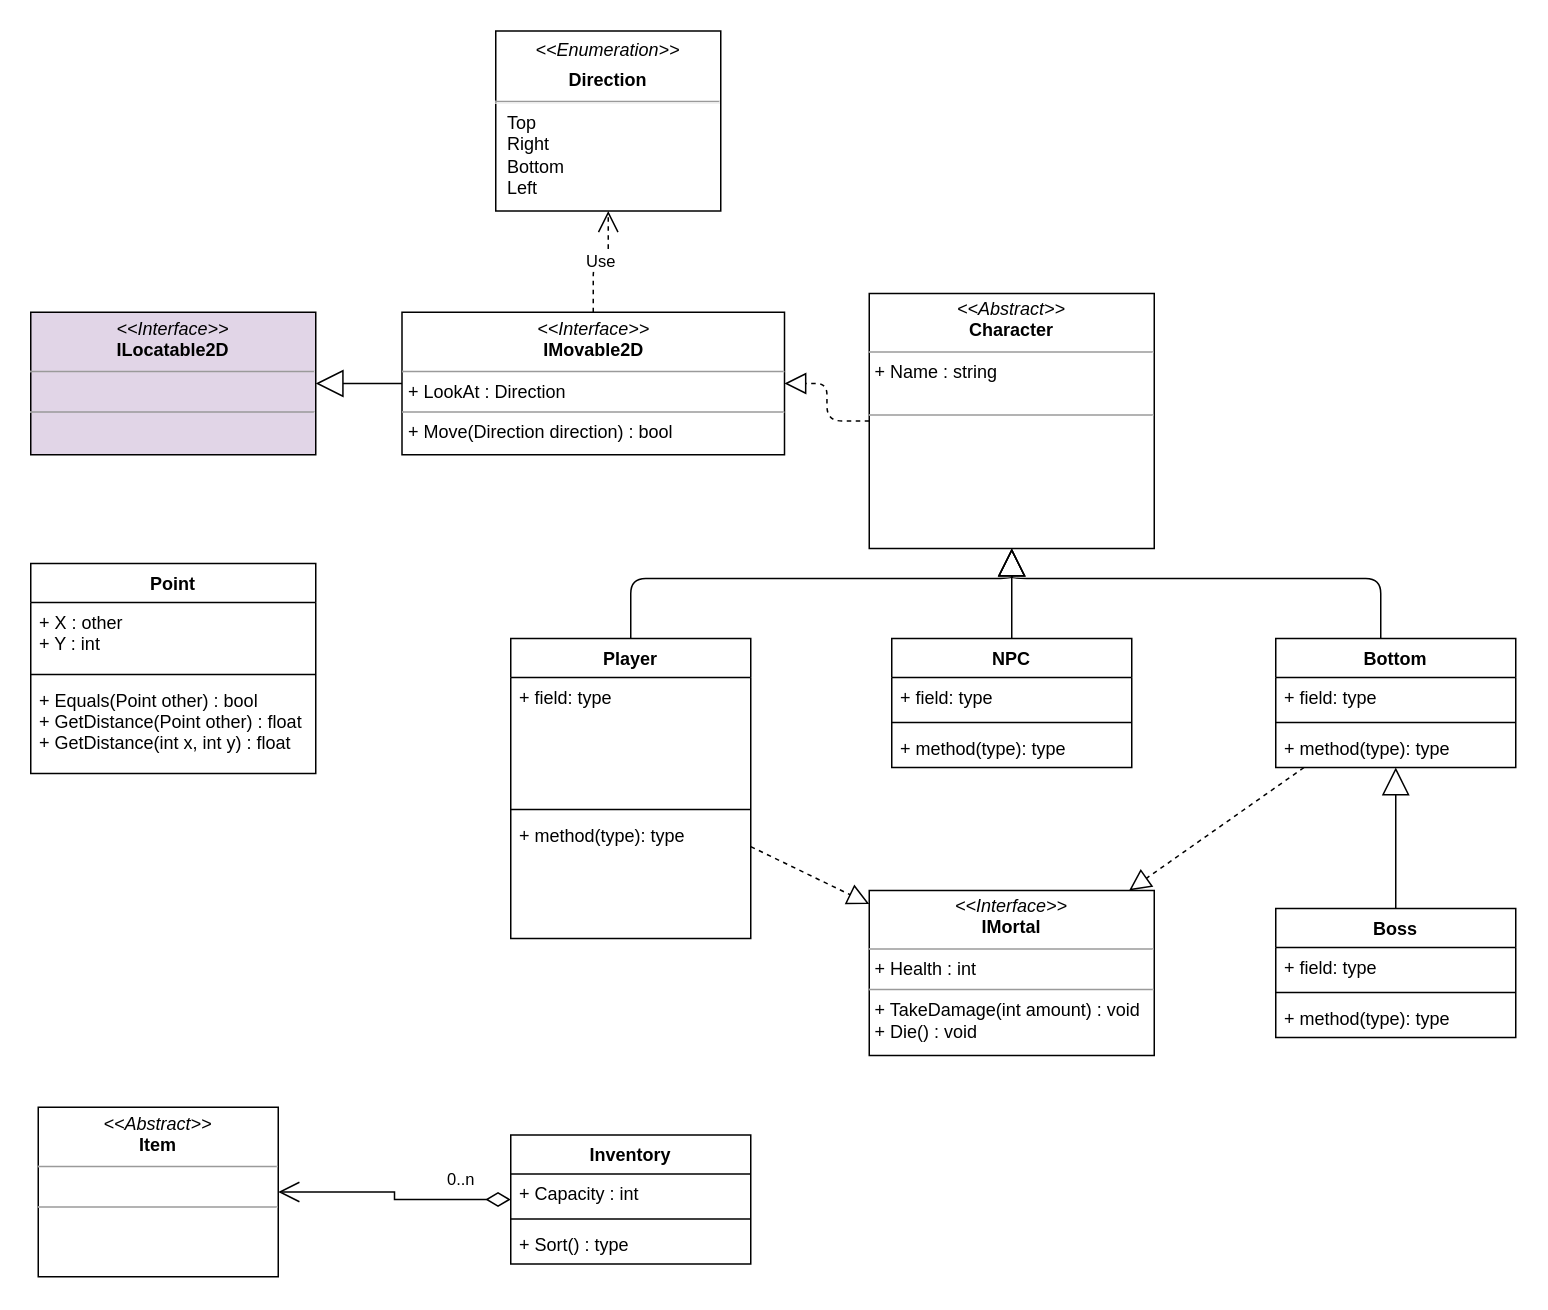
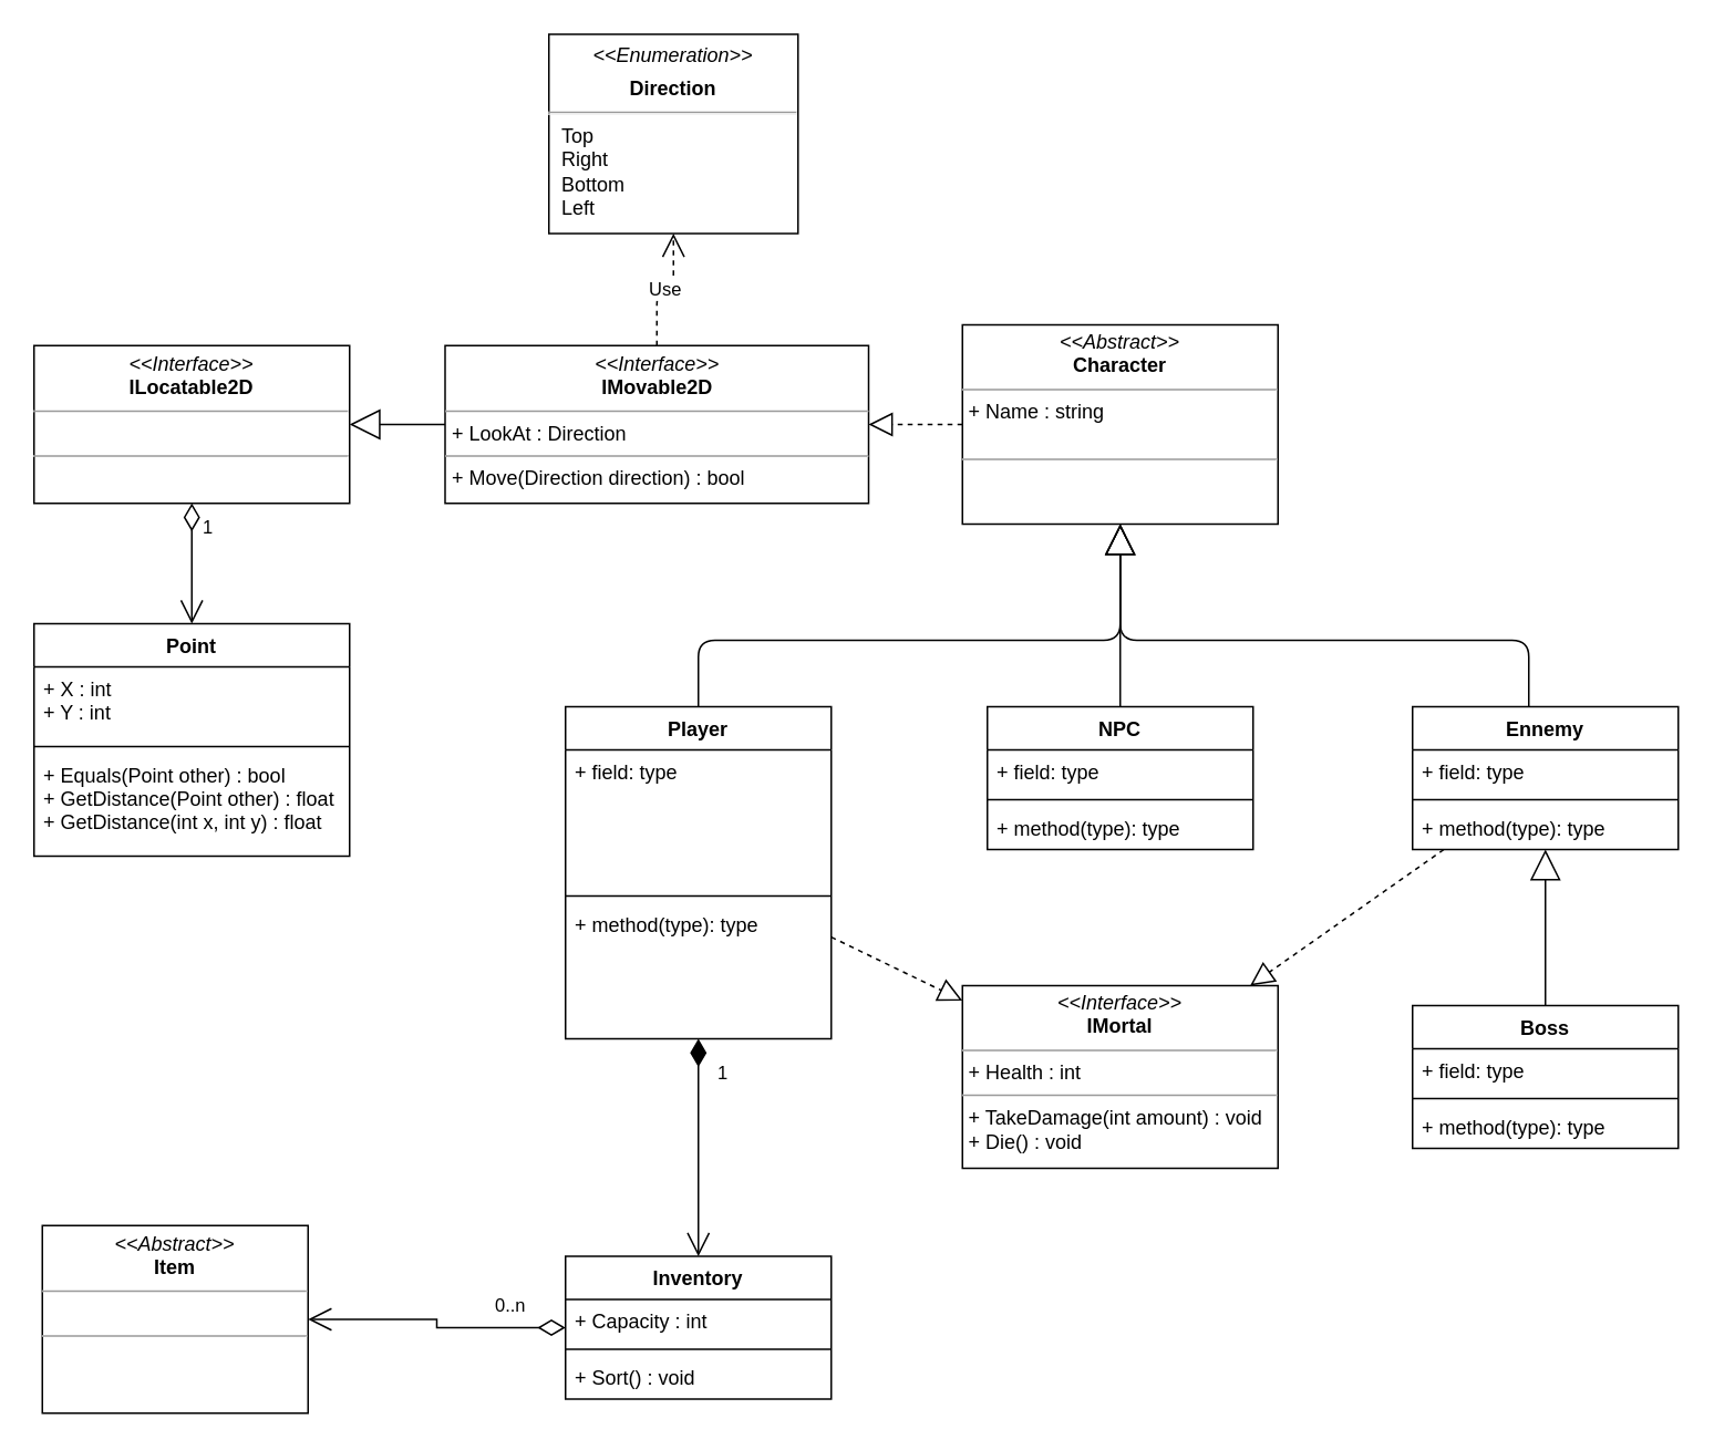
  <mxCell id="0" />
  <mxCell id="1" parent="0" />
  <mxCell id="2" value="NPC" style="swimlane;fontStyle=1;align=center;verticalAlign=top;childLayout=stackLayout;horizontal=1;startSize=26;horizontalStack=0;resizeParent=1;resizeParentMax=0;resizeLast=0;collapsible=1;marginBottom=0;" parent="1" vertex="1"><mxGeometry x="594" y="425" width="160" height="86" as="geometry" /></mxCell>
  <mxCell id="3" value="+ field: type" style="text;strokeColor=none;fillColor=none;align=left;verticalAlign=top;spacingLeft=4;spacingRight=4;overflow=hidden;rotatable=0;points=[[0,0.5],[1,0.5]];portConstraint=eastwest;" parent="2" vertex="1"><mxGeometry y="26" width="160" height="26" as="geometry" /></mxCell>
  <mxCell id="4" value="" style="line;strokeWidth=1;fillColor=none;align=left;verticalAlign=middle;spacingTop=-1;spacingLeft=3;spacingRight=3;rotatable=0;labelPosition=right;points=[];portConstraint=eastwest;" parent="2" vertex="1"><mxGeometry y="52" width="160" height="8" as="geometry" /></mxCell>
  <mxCell id="5" value="+ method(type): type" style="text;strokeColor=none;fillColor=none;align=left;verticalAlign=top;spacingLeft=4;spacingRight=4;overflow=hidden;rotatable=0;points=[[0,0.5],[1,0.5]];portConstraint=eastwest;" parent="2" vertex="1"><mxGeometry y="60" width="160" height="26" as="geometry" /></mxCell>
- <mxCell id="6" value="Bottom" style="swimlane;fontStyle=1;align=center;verticalAlign=top;childLayout=stackLayout;horizontal=1;startSize=26;horizontalStack=0;resizeParent=1;resizeParentMax=0;resizeLast=0;collapsible=1;marginBottom=0;" parent="1" vertex="1"><mxGeometry x="850" y="425" width="160" height="86" as="geometry" /></mxCell>
+ <mxCell id="6" value="Ennemy" style="swimlane;fontStyle=1;align=center;verticalAlign=top;childLayout=stackLayout;horizontal=1;startSize=26;horizontalStack=0;resizeParent=1;resizeParentMax=0;resizeLast=0;collapsible=1;marginBottom=0;" parent="1" vertex="1"><mxGeometry x="850" y="425" width="160" height="86" as="geometry" /></mxCell>
  <mxCell id="7" value="+ field: type" style="text;strokeColor=none;fillColor=none;align=left;verticalAlign=top;spacingLeft=4;spacingRight=4;overflow=hidden;rotatable=0;points=[[0,0.5],[1,0.5]];portConstraint=eastwest;" parent="6" vertex="1"><mxGeometry y="26" width="160" height="26" as="geometry" /></mxCell>
  <mxCell id="8" value="" style="line;strokeWidth=1;fillColor=none;align=left;verticalAlign=middle;spacingTop=-1;spacingLeft=3;spacingRight=3;rotatable=0;labelPosition=right;points=[];portConstraint=eastwest;" parent="6" vertex="1"><mxGeometry y="52" width="160" height="8" as="geometry" /></mxCell>
  <mxCell id="9" value="+ method(type): type" style="text;strokeColor=none;fillColor=none;align=left;verticalAlign=top;spacingLeft=4;spacingRight=4;overflow=hidden;rotatable=0;points=[[0,0.5],[1,0.5]];portConstraint=eastwest;" parent="6" vertex="1"><mxGeometry y="60" width="160" height="26" as="geometry" /></mxCell>
  <mxCell id="10" value="Player" style="swimlane;fontStyle=1;align=center;verticalAlign=top;childLayout=stackLayout;horizontal=1;startSize=26;horizontalStack=0;resizeParent=1;resizeParentMax=0;resizeLast=0;collapsible=1;marginBottom=0;strokeWidth=1;" parent="1" vertex="1"><mxGeometry x="340" y="425" width="160" height="200" as="geometry" /></mxCell>
  <mxCell id="11" value="+ field: type" style="text;strokeColor=none;fillColor=none;align=left;verticalAlign=top;spacingLeft=4;spacingRight=4;overflow=hidden;rotatable=0;points=[[0,0.5],[1,0.5]];portConstraint=eastwest;" parent="10" vertex="1"><mxGeometry y="26" width="160" height="84" as="geometry" /></mxCell>
  <mxCell id="12" value="" style="line;strokeWidth=1;fillColor=none;align=left;verticalAlign=middle;spacingTop=-1;spacingLeft=3;spacingRight=3;rotatable=0;labelPosition=right;points=[];portConstraint=eastwest;" parent="10" vertex="1"><mxGeometry y="110" width="160" height="8" as="geometry" /></mxCell>
  <mxCell id="13" value="+ method(type): type" style="text;strokeColor=none;fillColor=none;align=left;verticalAlign=top;spacingLeft=4;spacingRight=4;overflow=hidden;rotatable=0;points=[[0,0.5],[1,0.5]];portConstraint=eastwest;" parent="10" vertex="1"><mxGeometry y="118" width="160" height="82" as="geometry" /></mxCell>
  <mxCell id="14" value="&lt;p style=&quot;margin: 0px ; margin-top: 4px ; text-align: center&quot;&gt;&lt;i&gt;&amp;lt;&amp;lt;Interface&amp;gt;&amp;gt;&lt;/i&gt;&lt;br&gt;&lt;b&gt;IMortal&lt;/b&gt;&lt;/p&gt;&lt;hr size=&quot;1&quot;&gt;&lt;p style=&quot;margin: 0px ; margin-left: 4px&quot;&gt;+ Health : int&lt;br&gt;&lt;/p&gt;&lt;hr size=&quot;1&quot;&gt;&lt;p style=&quot;margin: 0px ; margin-left: 4px&quot;&gt;+ TakeDamage(int amount) : void&lt;br&gt;&lt;/p&gt;&lt;p style=&quot;margin: 0px ; margin-left: 4px&quot;&gt;+ Die() : void&lt;/p&gt;" style="verticalAlign=top;align=left;overflow=fill;fontSize=12;fontFamily=Helvetica;html=1;" parent="1" vertex="1"><mxGeometry x="579" y="593" width="190" height="110" as="geometry" /></mxCell>
  <mxCell id="15" value="Boss" style="swimlane;fontStyle=1;align=center;verticalAlign=top;childLayout=stackLayout;horizontal=1;startSize=26;horizontalStack=0;resizeParent=1;resizeParentMax=0;resizeLast=0;collapsible=1;marginBottom=0;" parent="1" vertex="1"><mxGeometry x="850" y="605" width="160" height="86" as="geometry" /></mxCell>
  <mxCell id="16" value="+ field: type" style="text;strokeColor=none;fillColor=none;align=left;verticalAlign=top;spacingLeft=4;spacingRight=4;overflow=hidden;rotatable=0;points=[[0,0.5],[1,0.5]];portConstraint=eastwest;" parent="15" vertex="1"><mxGeometry y="26" width="160" height="26" as="geometry" /></mxCell>
  <mxCell id="17" value="" style="line;strokeWidth=1;fillColor=none;align=left;verticalAlign=middle;spacingTop=-1;spacingLeft=3;spacingRight=3;rotatable=0;labelPosition=right;points=[];portConstraint=eastwest;" parent="15" vertex="1"><mxGeometry y="52" width="160" height="8" as="geometry" /></mxCell>
  <mxCell id="18" value="+ method(type): type" style="text;strokeColor=none;fillColor=none;align=left;verticalAlign=top;spacingLeft=4;spacingRight=4;overflow=hidden;rotatable=0;points=[[0,0.5],[1,0.5]];portConstraint=eastwest;" parent="15" vertex="1"><mxGeometry y="60" width="160" height="26" as="geometry" /></mxCell>
- <mxCell id="19" value="&lt;p style=&quot;margin: 0px ; margin-top: 4px ; text-align: center&quot;&gt;&lt;i&gt;&amp;lt;&amp;lt;Abstract&amp;gt;&amp;gt;&lt;/i&gt;&lt;br&gt;&lt;b&gt;Character&lt;/b&gt;&lt;/p&gt;&lt;hr size=&quot;1&quot;&gt;&lt;p style=&quot;margin: 0px ; margin-left: 4px&quot;&gt;+ Name : string&lt;br&gt;&lt;/p&gt;&lt;p style=&quot;margin: 0px ; margin-left: 4px&quot;&gt;&lt;br&gt;&lt;/p&gt;&lt;hr size=&quot;1&quot;&gt;&lt;p style=&quot;margin: 0px ; margin-left: 4px&quot;&gt;&lt;br&gt;&lt;/p&gt;" style="verticalAlign=top;align=left;overflow=fill;fontSize=12;fontFamily=Helvetica;html=1;" parent="1" vertex="1"><mxGeometry x="579" y="195" width="190" height="170" as="geometry" /></mxCell>
+ <mxCell id="19" value="&lt;p style=&quot;margin: 0px ; margin-top: 4px ; text-align: center&quot;&gt;&lt;i&gt;&amp;lt;&amp;lt;Abstract&amp;gt;&amp;gt;&lt;/i&gt;&lt;br&gt;&lt;b&gt;Character&lt;/b&gt;&lt;/p&gt;&lt;hr size=&quot;1&quot;&gt;&lt;p style=&quot;margin: 0px ; margin-left: 4px&quot;&gt;+ Name : string&lt;br&gt;&lt;/p&gt;&lt;p style=&quot;margin: 0px ; margin-left: 4px&quot;&gt;&lt;br&gt;&lt;/p&gt;&lt;hr size=&quot;1&quot;&gt;&lt;p style=&quot;margin: 0px ; margin-left: 4px&quot;&gt;&lt;br&gt;&lt;/p&gt;" style="verticalAlign=top;align=left;overflow=fill;fontSize=12;fontFamily=Helvetica;html=1;" parent="1" vertex="1"><mxGeometry x="579" y="195" width="190" height="120" as="geometry" /></mxCell>
  <mxCell id="20" value="" style="endArrow=block;endSize=16;endFill=0;html=1;edgeStyle=orthogonalEdgeStyle;" parent="1" source="2" target="19" edge="1"><mxGeometry width="160" relative="1" as="geometry"><mxPoint x="600" y="415" as="sourcePoint" /><mxPoint x="760" y="415" as="targetPoint" /></mxGeometry></mxCell>
  <mxCell id="21" value="" style="endArrow=block;endSize=16;endFill=0;html=1;edgeStyle=orthogonalEdgeStyle;" parent="1" source="6" target="19" edge="1"><mxGeometry width="160" relative="1" as="geometry"><mxPoint x="684" y="495" as="sourcePoint" /><mxPoint x="684" y="345" as="targetPoint" /><Array as="points"><mxPoint x="920" y="385" /><mxPoint x="674" y="385" /></Array></mxGeometry></mxCell>
  <mxCell id="22" value="" style="endArrow=block;endSize=16;endFill=0;html=1;edgeStyle=orthogonalEdgeStyle;" parent="1" source="10" target="19" edge="1"><mxGeometry width="160" relative="1" as="geometry"><mxPoint x="694" y="505" as="sourcePoint" /><mxPoint x="694" y="355" as="targetPoint" /><Array as="points"><mxPoint x="420" y="385" /><mxPoint x="674" y="385" /></Array></mxGeometry></mxCell>
  <mxCell id="23" value="" style="endArrow=block;endSize=16;endFill=0;html=1;edgeStyle=orthogonalEdgeStyle;" parent="1" source="15" target="6" edge="1"><mxGeometry width="160" relative="1" as="geometry"><mxPoint x="704" y="515" as="sourcePoint" /><mxPoint x="704" y="365" as="targetPoint" /></mxGeometry></mxCell>
  <mxCell id="24" value="" style="endArrow=block;dashed=1;endFill=0;endSize=12;html=1;" parent="1" source="10" target="14" edge="1"><mxGeometry width="160" relative="1" as="geometry"><mxPoint x="780" y="395" as="sourcePoint" /><mxPoint x="930" y="365" as="targetPoint" /></mxGeometry></mxCell>
  <mxCell id="25" value="" style="endArrow=block;dashed=1;endFill=0;endSize=12;html=1;" parent="1" source="6" target="14" edge="1"><mxGeometry width="160" relative="1" as="geometry"><mxPoint x="860" y="545" as="sourcePoint" /><mxPoint x="955" y="325" as="targetPoint" /></mxGeometry></mxCell>
  <mxCell id="26" value="Point" style="swimlane;fontStyle=1;align=center;verticalAlign=top;childLayout=stackLayout;horizontal=1;startSize=26;horizontalStack=0;resizeParent=1;resizeParentMax=0;resizeLast=0;collapsible=1;marginBottom=0;" parent="1" vertex="1"><mxGeometry x="20" y="375" width="190" height="140" as="geometry" /></mxCell>
- <mxCell id="27" value="+ X : other&#10;+ Y : int" style="text;strokeColor=none;fillColor=none;align=left;verticalAlign=top;spacingLeft=4;spacingRight=4;overflow=hidden;rotatable=0;points=[[0,0.5],[1,0.5]];portConstraint=eastwest;" parent="26" vertex="1"><mxGeometry y="26" width="190" height="44" as="geometry" /></mxCell>
+ <mxCell id="27" value="+ X : int&#10;+ Y : int" style="text;strokeColor=none;fillColor=none;align=left;verticalAlign=top;spacingLeft=4;spacingRight=4;overflow=hidden;rotatable=0;points=[[0,0.5],[1,0.5]];portConstraint=eastwest;" parent="26" vertex="1"><mxGeometry y="26" width="190" height="44" as="geometry" /></mxCell>
  <mxCell id="28" value="" style="line;strokeWidth=1;fillColor=none;align=left;verticalAlign=middle;spacingTop=-1;spacingLeft=3;spacingRight=3;rotatable=0;labelPosition=right;points=[];portConstraint=eastwest;" parent="26" vertex="1"><mxGeometry y="70" width="190" height="8" as="geometry" /></mxCell>
  <mxCell id="29" value="+ Equals(Point other) : bool&#10;+ GetDistance(Point other) : float&#10;+ GetDistance(int x, int y) : float" style="text;strokeColor=none;fillColor=none;align=left;verticalAlign=top;spacingLeft=4;spacingRight=4;overflow=hidden;rotatable=0;points=[[0,0.5],[1,0.5]];portConstraint=eastwest;" parent="26" vertex="1"><mxGeometry y="78" width="190" height="62" as="geometry" /></mxCell>
  <mxCell id="30" value="&lt;p style=&quot;margin: 0px ; margin-top: 4px ; text-align: center&quot;&gt;&lt;i&gt;&amp;lt;&amp;lt;Interface&amp;gt;&amp;gt;&lt;/i&gt;&lt;br&gt;&lt;b&gt;IMovable2D&lt;/b&gt;&lt;/p&gt;&lt;hr size=&quot;1&quot;&gt;&lt;p style=&quot;margin: 0px ; margin-left: 4px&quot;&gt;+ LookAt : Direction&lt;/p&gt;&lt;hr size=&quot;1&quot;&gt;&lt;p style=&quot;margin: 0px ; margin-left: 4px&quot;&gt;+ Move(Direction direction) : bool&lt;br&gt;&lt;/p&gt;" style="verticalAlign=top;align=left;overflow=fill;fontSize=12;fontFamily=Helvetica;html=1;" parent="1" vertex="1"><mxGeometry x="267.5" y="207.5" width="255" height="95" as="geometry" /></mxCell>
  <mxCell id="31" value="" style="endArrow=block;dashed=1;endFill=0;endSize=12;html=1;edgeStyle=orthogonalEdgeStyle;" parent="1" source="19" target="30" edge="1"><mxGeometry width="160" relative="1" as="geometry"><mxPoint x="670" y="175" as="sourcePoint" /><mxPoint x="550" y="115" as="targetPoint" /></mxGeometry></mxCell>
  <mxCell id="32" value="&lt;p style=&quot;margin: 0px ; margin-top: 6px ; text-align: center&quot;&gt;&lt;i&gt;&amp;lt;&amp;lt;Enumeration&amp;gt;&amp;gt;&lt;/i&gt;&lt;br&gt;&lt;/p&gt;&lt;p style=&quot;margin: 0px ; margin-top: 6px ; text-align: center&quot;&gt;&lt;b&gt;Direction&lt;/b&gt;&lt;/p&gt;&lt;hr&gt;&lt;p style=&quot;margin: 0px ; margin-left: 8px&quot;&gt;Top&lt;/p&gt;&lt;p style=&quot;margin: 0px ; margin-left: 8px&quot;&gt;Right&lt;/p&gt;&lt;p style=&quot;margin: 0px ; margin-left: 8px&quot;&gt;Bottom&lt;/p&gt;&lt;p style=&quot;margin: 0px ; margin-left: 8px&quot;&gt;Left&lt;/p&gt;" style="align=left;overflow=fill;html=1;dropTarget=0;" parent="1" vertex="1"><mxGeometry x="330" y="20" width="150" height="120" as="geometry" /></mxCell>
- <mxCell id="33" value="&lt;p style=&quot;margin: 0px ; margin-top: 4px ; text-align: center&quot;&gt;&lt;i&gt;&amp;lt;&amp;lt;Interface&amp;gt;&amp;gt;&lt;/i&gt;&lt;br&gt;&lt;b&gt;ILocatable2D&lt;/b&gt;&lt;/p&gt;&lt;hr size=&quot;1&quot;&gt;&lt;p style=&quot;margin: 0px ; margin-left: 4px&quot;&gt;&lt;br&gt;&lt;/p&gt;&lt;hr size=&quot;1&quot;&gt;&lt;p style=&quot;margin: 0px ; margin-left: 4px&quot;&gt;&lt;br&gt;&lt;/p&gt;" style="verticalAlign=top;align=left;overflow=fill;fontSize=12;fontFamily=Helvetica;html=1;fillColor=#e1d5e7;" parent="1" vertex="1"><mxGeometry x="20" y="207.5" width="190" height="95" as="geometry" /></mxCell>
+ <mxCell id="33" value="&lt;p style=&quot;margin: 0px ; margin-top: 4px ; text-align: center&quot;&gt;&lt;i&gt;&amp;lt;&amp;lt;Interface&amp;gt;&amp;gt;&lt;/i&gt;&lt;br&gt;&lt;b&gt;ILocatable2D&lt;/b&gt;&lt;/p&gt;&lt;hr size=&quot;1&quot;&gt;&lt;p style=&quot;margin: 0px ; margin-left: 4px&quot;&gt;&lt;br&gt;&lt;/p&gt;&lt;hr size=&quot;1&quot;&gt;&lt;p style=&quot;margin: 0px ; margin-left: 4px&quot;&gt;&lt;br&gt;&lt;/p&gt;" style="verticalAlign=top;align=left;overflow=fill;fontSize=12;fontFamily=Helvetica;html=1;" parent="1" vertex="1"><mxGeometry x="20" y="207.5" width="190" height="95" as="geometry" /></mxCell>
  <mxCell id="34" value="" style="endArrow=block;endSize=16;endFill=0;html=1;edgeStyle=orthogonalEdgeStyle;" parent="1" source="30" target="33" edge="1"><mxGeometry width="160" relative="1" as="geometry"><mxPoint x="940" y="615" as="sourcePoint" /><mxPoint x="940" y="521" as="targetPoint" /></mxGeometry></mxCell>
+ <mxCell id="35" value="1" style="endArrow=open;html=1;endSize=12;startArrow=diamondThin;startSize=14;startFill=0;edgeStyle=orthogonalEdgeStyle;align=left;verticalAlign=bottom;" parent="1" source="33" target="26" edge="1"><mxGeometry x="-0.379" y="5" relative="1" as="geometry"><mxPoint x="115" y="302.5" as="sourcePoint" /><mxPoint x="115" y="462.5" as="targetPoint" /><mxPoint as="offset" /></mxGeometry></mxCell>
  <mxCell id="36" value="Use" style="endArrow=open;endSize=12;dashed=1;html=1;edgeStyle=orthogonalEdgeStyle;" parent="1" source="30" target="32" edge="1"><mxGeometry width="160" relative="1" as="geometry"><mxPoint x="240" y="145" as="sourcePoint" /><mxPoint x="470" y="176" as="targetPoint" /></mxGeometry></mxCell>
  <mxCell id="37" value="Inventory" style="swimlane;fontStyle=1;align=center;verticalAlign=top;childLayout=stackLayout;horizontal=1;startSize=26;horizontalStack=0;resizeParent=1;resizeParentMax=0;resizeLast=0;collapsible=1;marginBottom=0;" parent="1" vertex="1"><mxGeometry x="340" y="756" width="160" height="86" as="geometry" /></mxCell>
  <mxCell id="38" value="+ Capacity : int" style="text;strokeColor=none;fillColor=none;align=left;verticalAlign=top;spacingLeft=4;spacingRight=4;overflow=hidden;rotatable=0;points=[[0,0.5],[1,0.5]];portConstraint=eastwest;" parent="37" vertex="1"><mxGeometry y="26" width="160" height="26" as="geometry" /></mxCell>
  <mxCell id="39" value="" style="line;strokeWidth=1;fillColor=none;align=left;verticalAlign=middle;spacingTop=-1;spacingLeft=3;spacingRight=3;rotatable=0;labelPosition=right;points=[];portConstraint=eastwest;" parent="37" vertex="1"><mxGeometry y="52" width="160" height="8" as="geometry" /></mxCell>
- <mxCell id="40" value="+ Sort() : type" style="text;strokeColor=none;fillColor=none;align=left;verticalAlign=top;spacingLeft=4;spacingRight=4;overflow=hidden;rotatable=0;points=[[0,0.5],[1,0.5]];portConstraint=eastwest;" parent="37" vertex="1"><mxGeometry y="60" width="160" height="26" as="geometry" /></mxCell>
+ <mxCell id="40" value="+ Sort() : void" style="text;strokeColor=none;fillColor=none;align=left;verticalAlign=top;spacingLeft=4;spacingRight=4;overflow=hidden;rotatable=0;points=[[0,0.5],[1,0.5]];portConstraint=eastwest;" parent="37" vertex="1"><mxGeometry y="60" width="160" height="26" as="geometry" /></mxCell>
  <mxCell id="41" value="&lt;p style=&quot;margin: 0px ; margin-top: 4px ; text-align: center&quot;&gt;&lt;i&gt;&amp;lt;&amp;lt;Abstract&amp;gt;&amp;gt;&lt;/i&gt;&lt;br&gt;&lt;b&gt;Item&lt;/b&gt;&lt;/p&gt;&lt;hr size=&quot;1&quot;&gt;&lt;p style=&quot;margin: 0px ; margin-left: 4px&quot;&gt;&lt;br&gt;&lt;/p&gt;&lt;hr size=&quot;1&quot;&gt;&lt;p style=&quot;margin: 0px ; margin-left: 4px&quot;&gt;&lt;br&gt;&lt;/p&gt;" style="verticalAlign=top;align=left;overflow=fill;fontSize=12;fontFamily=Helvetica;html=1;" parent="1" vertex="1"><mxGeometry x="25" y="737.5" width="160" height="113" as="geometry" /></mxCell>
  <mxCell id="42" value="0..n" style="endArrow=open;html=1;endSize=12;startArrow=diamondThin;startSize=14;startFill=0;edgeStyle=orthogonalEdgeStyle;align=left;verticalAlign=bottom;rounded=0;" edge="1" parent="1" source="37" target="41"><mxGeometry x="-0.448" y="-4" relative="1" as="geometry"><mxPoint x="180" y="665" as="sourcePoint" /><mxPoint x="340" y="665" as="targetPoint" /><mxPoint as="offset" /></mxGeometry></mxCell>
+ <mxCell id="43" value="1" style="endArrow=open;html=1;endSize=12;startArrow=diamondThin;startSize=14;startFill=1;edgeStyle=orthogonalEdgeStyle;align=left;verticalAlign=bottom;rounded=0;" edge="1" parent="1" source="10" target="37"><mxGeometry x="-0.542" y="10" relative="1" as="geometry"><mxPoint x="290" y="715" as="sourcePoint" /><mxPoint x="450" y="715" as="targetPoint" /><mxPoint as="offset" /></mxGeometry></mxCell>
